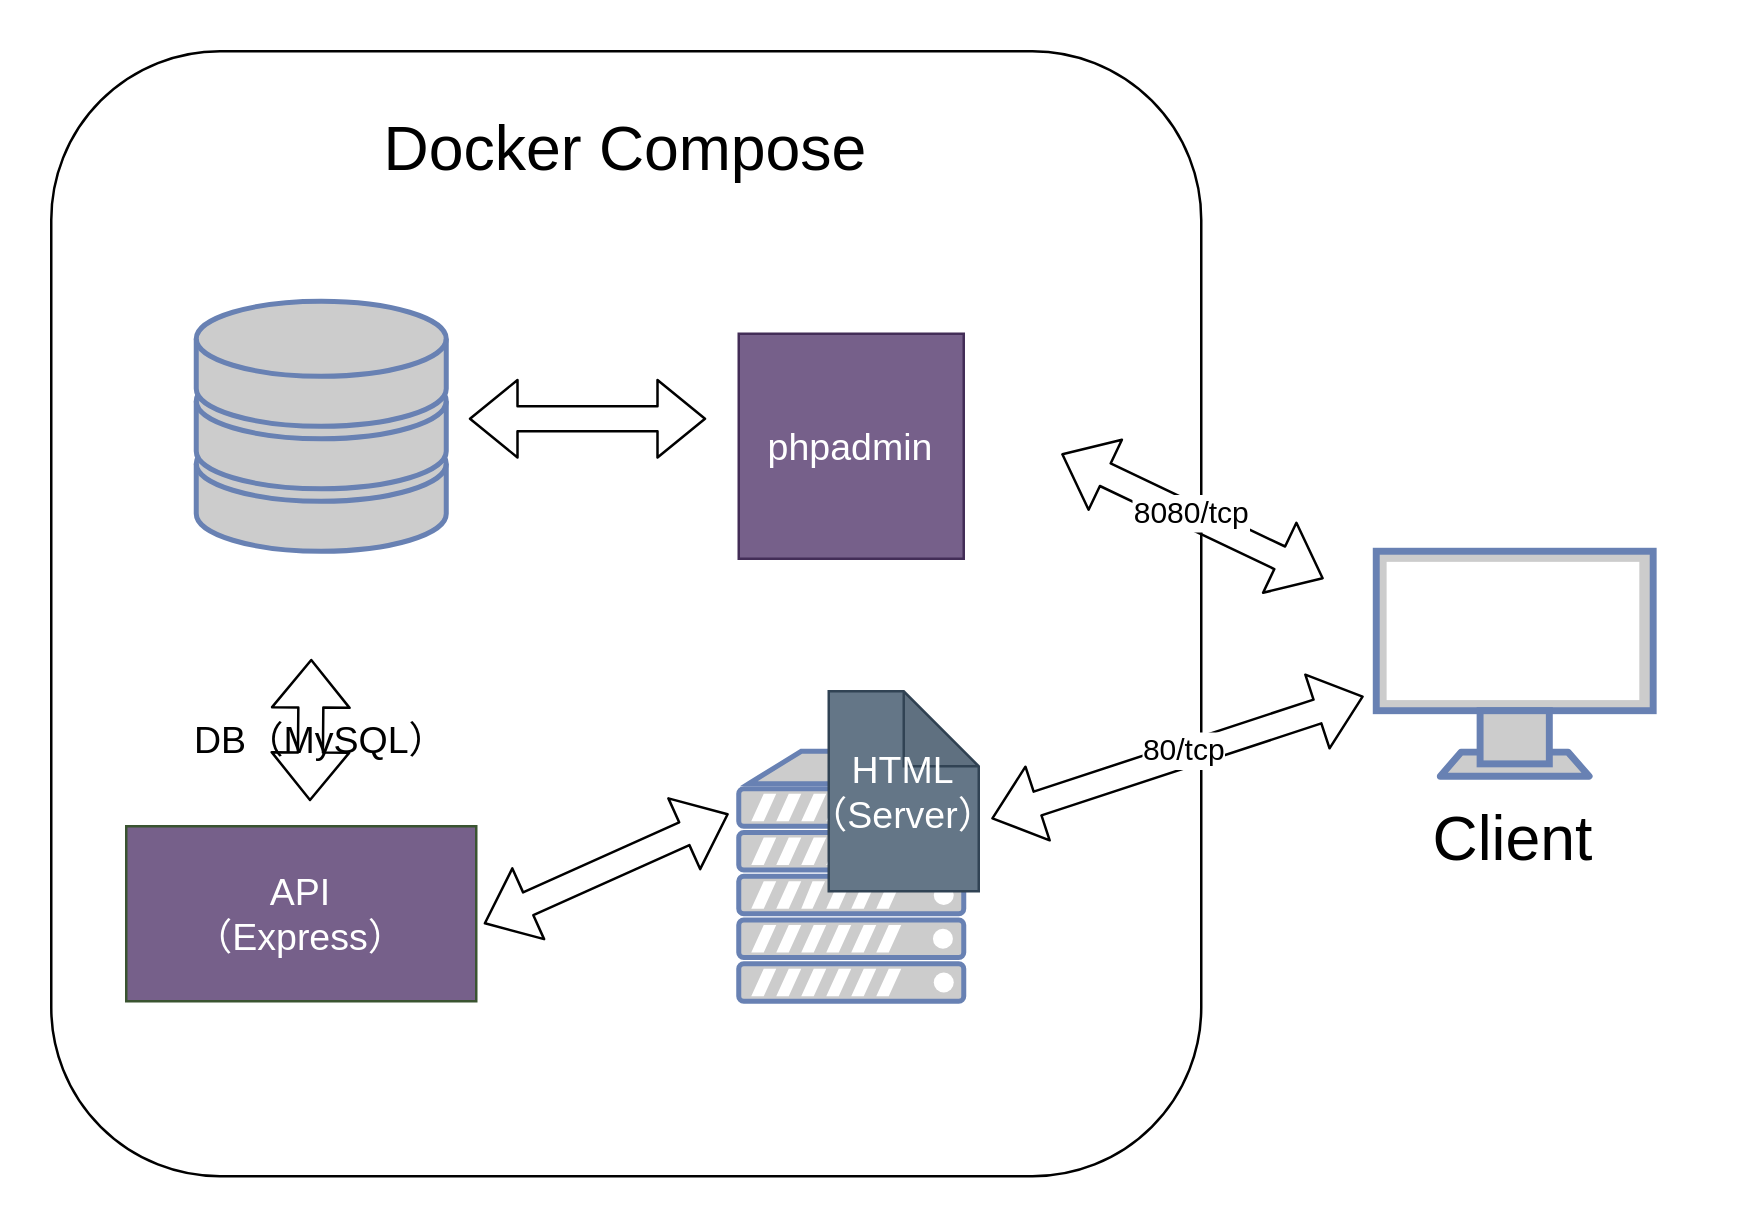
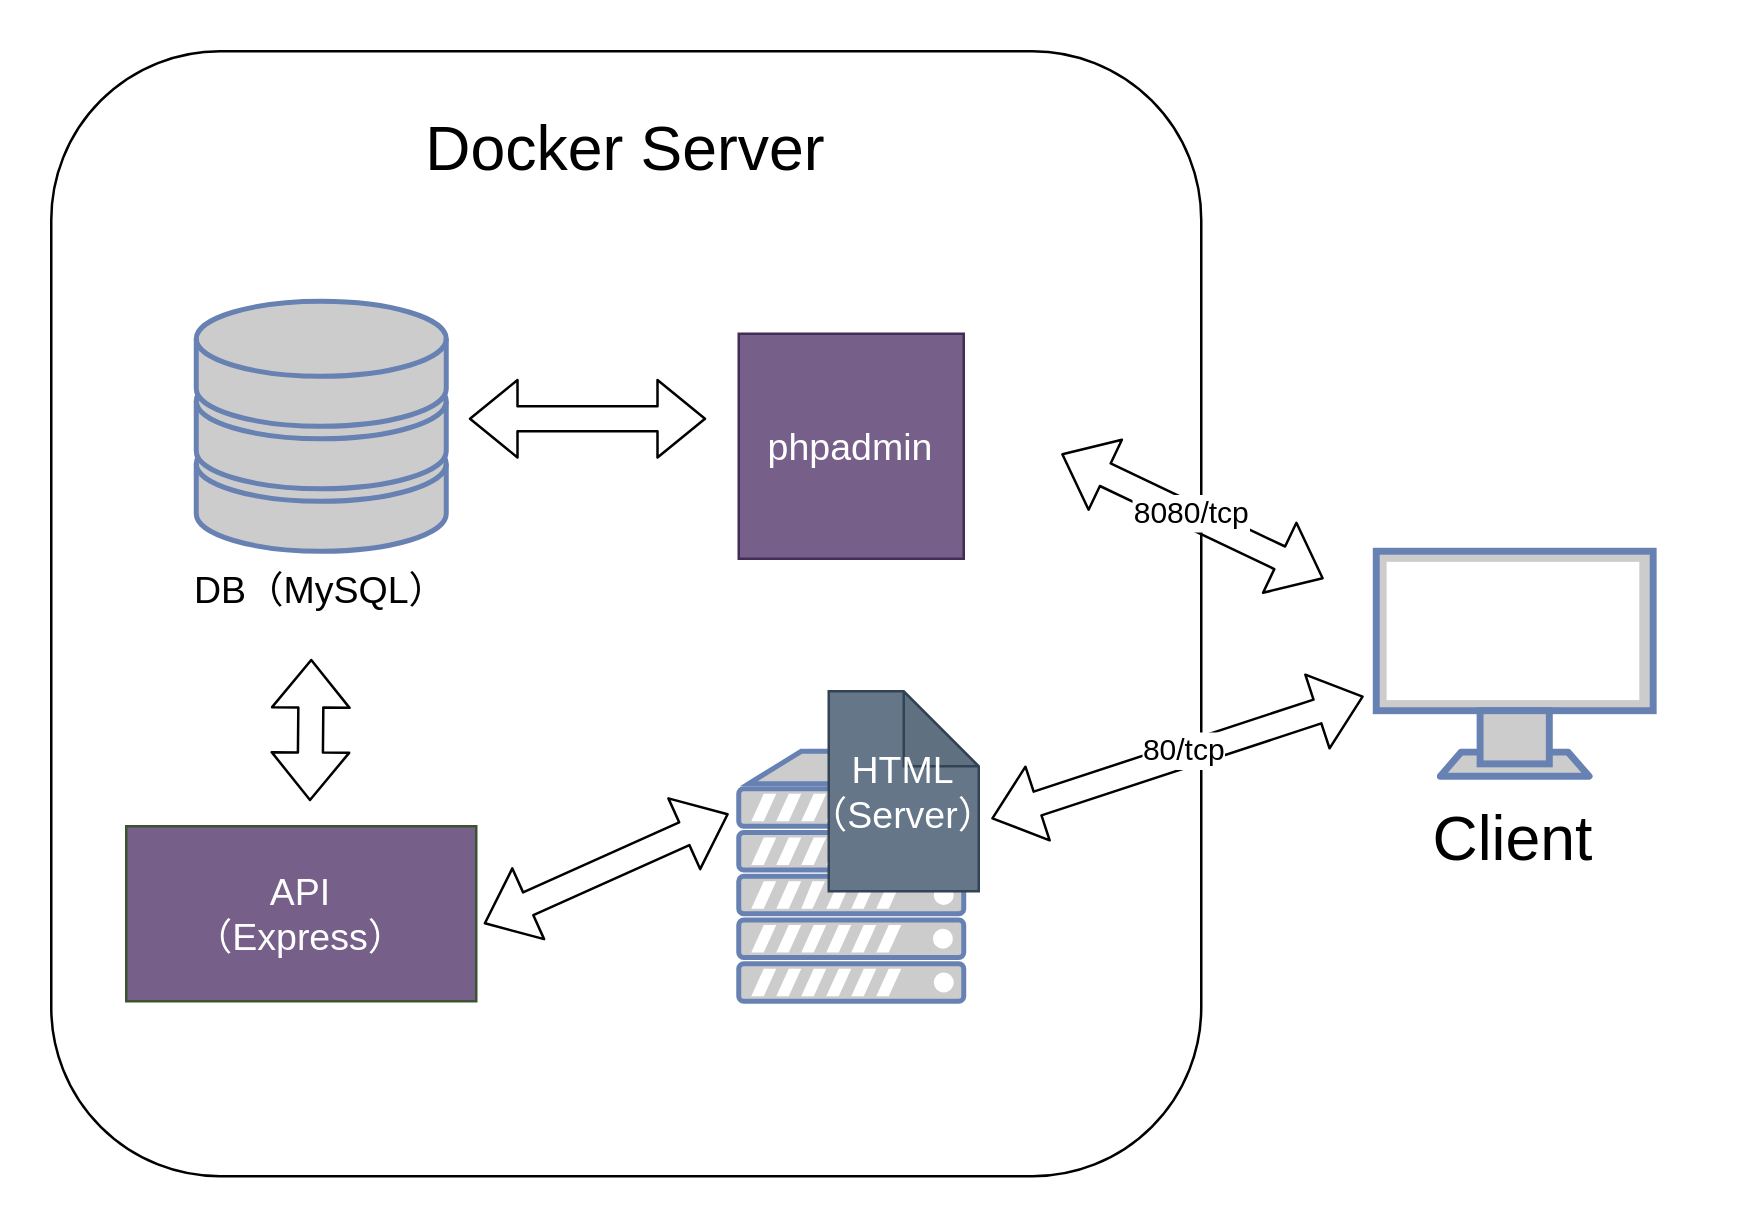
  <mxCell id="0" />
  <mxCell id="1" parent="0" />
  <mxCell id="2" value="" style="rounded=1;whiteSpace=wrap;html=1;" parent="1" vertex="1"><mxGeometry x="20" y="20" width="460" height="450" as="geometry" /></mxCell>
- <mxCell id="3" value="Docker Compose" style="text;html=1;strokeColor=none;fillColor=none;align=center;verticalAlign=middle;whiteSpace=wrap;rounded=0;fontSize=25;" parent="1" vertex="1"><mxGeometry x="110" y="23" width="280" height="70" as="geometry" /></mxCell>
+ <mxCell id="3" value="Docker Server" style="text;html=1;strokeColor=none;fillColor=none;align=center;verticalAlign=middle;whiteSpace=wrap;rounded=0;fontSize=25;" parent="1" vertex="1"><mxGeometry x="110" y="23" width="280" height="70" as="geometry" /></mxCell>
  <mxCell id="4" value="API&lt;br&gt;（Express）" style="rounded=0;whiteSpace=wrap;html=1;fontSize=15;fillColor=#76608a;strokeColor=#3A5431;fontColor=#ffffff;" parent="1" vertex="1"><mxGeometry x="50" y="330" width="140" height="70" as="geometry" /></mxCell>
  <mxCell id="5" value="" style="fontColor=#0066CC;verticalAlign=top;verticalLabelPosition=bottom;labelPosition=center;align=center;html=1;outlineConnect=0;fillColor=#CCCCCC;strokeColor=#6881B3;gradientColor=none;gradientDirection=north;strokeWidth=2;shape=mxgraph.networks.server;fontSize=15;" parent="1" vertex="1"><mxGeometry x="295" y="300" width="90" height="100" as="geometry" /></mxCell>
  <mxCell id="6" value="" style="fontColor=#0066CC;verticalAlign=top;verticalLabelPosition=bottom;labelPosition=center;align=center;html=1;outlineConnect=0;fillColor=#CCCCCC;strokeColor=#6881B3;gradientColor=none;gradientDirection=north;strokeWidth=2;shape=mxgraph.networks.storage;fontSize=15;" parent="1" vertex="1"><mxGeometry x="78" y="120" width="100" height="100" as="geometry" /></mxCell>
- <mxCell id="7" value="DB（MySQL）" style="text;html=1;strokeColor=none;fillColor=none;align=center;verticalAlign=middle;whiteSpace=wrap;rounded=0;fontSize=15;" parent="1" vertex="1"><mxGeometry x="43" y="280" width="170" height="30" as="geometry" /></mxCell>
+ <mxCell id="7" value="DB（MySQL）" style="text;html=1;strokeColor=none;fillColor=none;align=center;verticalAlign=middle;whiteSpace=wrap;rounded=0;fontSize=15;" parent="1" vertex="1"><mxGeometry x="43" y="220" width="170" height="30" as="geometry" /></mxCell>
  <mxCell id="8" value="HTML&lt;br&gt;（Server）" style="shape=note;whiteSpace=wrap;html=1;backgroundOutline=1;darkOpacity=0.05;fontSize=15;fillColor=#647687;fontColor=#ffffff;strokeColor=#314354;" parent="1" vertex="1"><mxGeometry x="331" y="276" width="60" height="80" as="geometry" /></mxCell>
  <mxCell id="9" value="" style="fontColor=#0066CC;verticalAlign=top;verticalLabelPosition=bottom;labelPosition=center;align=center;html=1;outlineConnect=0;fillColor=#CCCCCC;strokeColor=#6881B3;gradientColor=none;gradientDirection=north;strokeWidth=2;shape=mxgraph.networks.monitor;fontSize=15;" parent="1" vertex="1"><mxGeometry x="550" y="220" width="110.77" height="90" as="geometry" /></mxCell>
  <mxCell id="10" value="Client" style="text;html=1;strokeColor=none;fillColor=none;align=center;verticalAlign=middle;whiteSpace=wrap;rounded=0;fontSize=25;" parent="1" vertex="1"><mxGeometry x="535.39" y="319" width="140" height="30" as="geometry" /></mxCell>
  <mxCell id="11" value="" style="shape=flexArrow;endArrow=classic;startArrow=classic;html=1;fontSize=25;exitX=0;exitY=0;exitDx=60;exitDy=55;exitPerimeter=0;" parent="1" edge="1"><mxGeometry width="100" height="100" relative="1" as="geometry"><mxPoint x="396" y="327" as="sourcePoint" /><mxPoint x="545" y="278" as="targetPoint" /></mxGeometry></mxCell>
  <mxCell id="12" value="80/tcp" style="edgeLabel;html=1;align=center;verticalAlign=middle;resizable=0;points=[];fontSize=12;" parent="11" vertex="1" connectable="0"><mxGeometry x="0.028" y="2" relative="1" as="geometry"><mxPoint as="offset" /></mxGeometry></mxCell>
  <mxCell id="13" value="" style="shape=flexArrow;endArrow=classic;startArrow=classic;html=1;fontSize=25;entryX=0;entryY=0.15;entryDx=0;entryDy=0;entryPerimeter=0;" parent="1" edge="1"><mxGeometry width="100" height="100" relative="1" as="geometry"><mxPoint x="193" y="369" as="sourcePoint" /><mxPoint x="291" y="325" as="targetPoint" /></mxGeometry></mxCell>
  <mxCell id="14" value="" style="shape=flexArrow;endArrow=classic;startArrow=classic;html=1;fontSize=25;" parent="1" edge="1"><mxGeometry width="100" height="100" relative="1" as="geometry"><mxPoint x="123.5" y="320" as="sourcePoint" /><mxPoint x="124" y="263" as="targetPoint" /></mxGeometry></mxCell>
  <mxCell id="15" value="phpadmin" style="rounded=0;whiteSpace=wrap;html=1;fontSize=15;fillColor=#76608a;strokeColor=#432D57;fontColor=#ffffff;" parent="1" vertex="1"><mxGeometry x="295" y="133" width="90" height="90" as="geometry" /></mxCell>
  <mxCell id="16" value="" style="shape=flexArrow;endArrow=classic;startArrow=classic;html=1;fontSize=25;entryX=0;entryY=0.5;entryDx=0;entryDy=0;" parent="1" edge="1"><mxGeometry width="100" height="100" relative="1" as="geometry"><mxPoint x="187" y="167" as="sourcePoint" /><mxPoint x="282" y="167" as="targetPoint" /></mxGeometry></mxCell>
  <mxCell id="17" value="" style="shape=flexArrow;endArrow=classic;startArrow=classic;html=1;fontSize=25;exitX=1;exitY=0.5;exitDx=0;exitDy=0;" parent="1" edge="1"><mxGeometry width="100" height="100" relative="1" as="geometry"><mxPoint x="424" y="181" as="sourcePoint" /><mxPoint x="529" y="231" as="targetPoint" /></mxGeometry></mxCell>
  <mxCell id="18" value="8080/tcp" style="edgeLabel;html=1;align=center;verticalAlign=middle;resizable=0;points=[];fontSize=12;" parent="17" vertex="1" connectable="0"><mxGeometry x="-0.015" y="1" relative="1" as="geometry"><mxPoint as="offset" /></mxGeometry></mxCell>
